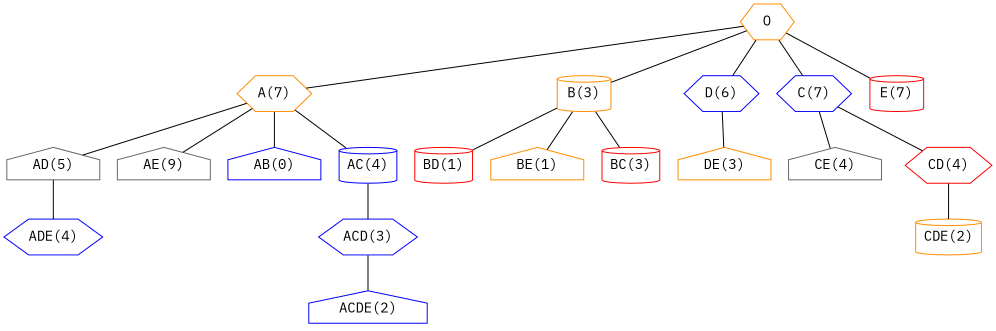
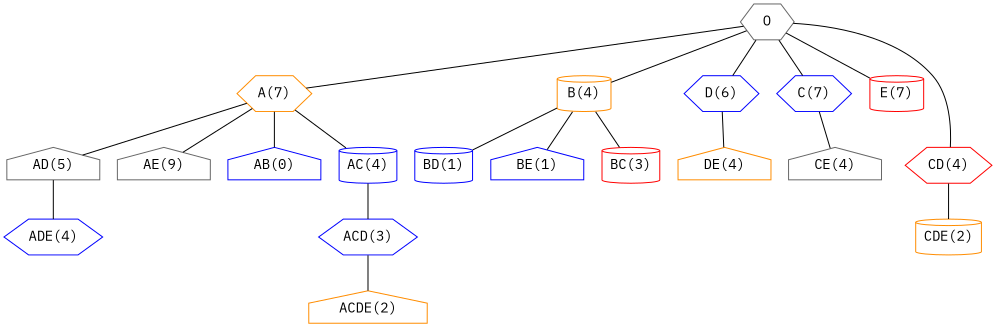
  digraph {
    fontname="IBM Plex Mono"
    node [color=blue fontname="IBM Plex Mono" shape=hexagon]
    edge [dir=none fontname="IBM Plex Mono"]
    n1 [color=darkorange label="A(7)"]
    n2 [label="AB(0)" shape=house]
    n3 [label="AC(4)" shape=cylinder]
    n4 [color=gray40 label="AD(5)" shape=house]
    n5 [color=gray40 label="AE(9)" shape=house]
-   O [color=darkorange]
-   n7 [color=darkorange label="B(3)" shape=cylinder]
+   O [color=gray40]
+   n7 [color=darkorange label="B(4)" shape=cylinder]
    n8 [label="C(7)"]
    n9 [label="D(6)"]
    n10 [color=red label="E(7)" shape=cylinder]
    n11 [color=red label="BC(3)" shape=cylinder]
-   n12 [color=red label="BD(1)" shape=cylinder]
-   n13 [color=darkorange label="BE(1)" shape=house]
+   n12 [label="BD(1)" shape=cylinder]
+   n13 [label="BE(1)" shape=house]
    n14 [color=red label="CD(4)"]
    n15 [color=gray40 label="CE(4)" shape=house]
-   n16 [color=darkorange label="DE(3)" shape=house]
+   n16 [color=darkorange label="DE(4)" shape=house]
    n17 [label="ACD(3)"]
    n18 [label="ADE(4)"]
    n19 [color=darkorange label="CDE(2)" shape=cylinder]
-   n20 [label="ACDE(2)" shape=house]
+   n20 [color=darkorange label="ACDE(2)" shape=house]
    n1 -> n2
    n1 -> n3
    n1 -> n4
    n1 -> n5
    n3 -> n17
    n4 -> n18
    O -> n1
    O -> n7
    O -> n8
    O -> n9
    O -> n10
    n7 -> n11
    n7 -> n12
    n7 -> n13
-   n8 -> n14
+   O -> n14
    n8 -> n15
    n9 -> n16
    n14 -> n19
    n17 -> n20
  }
